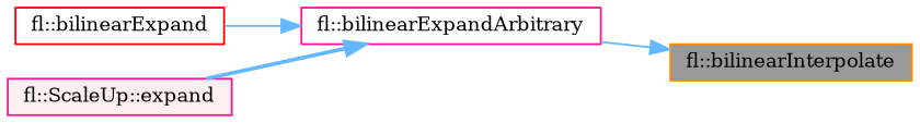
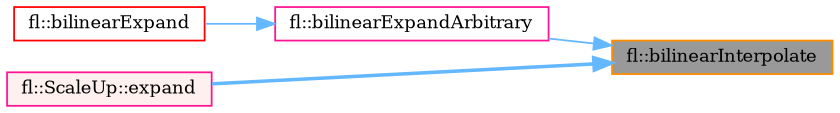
  digraph {
    fontname="DejaVu Serif"
    rankdir=RL
    node [color=deeppink fillcolor=white fontname="DejaVu Serif" fontsize=10 shape=box style=filled]
    edge [color=steelblue1 dir=back fontname="DejaVu Serif" fontsize=10 labelfontname=Helvetica labelfontsize=10 style=solid]
    n1 [color=darkorange fillcolor=grey60 fontcolor=black height=0.2 label="fl::bilinearInterpolate" width=0.4]
    n2 [height=0.2 label="fl::bilinearExpandArbitrary" width=0.4]
    n3 [color=red height=0.2 label="fl::bilinearExpand" width=0.4]
    n4 [fillcolor="#FFF0F0" height=0.2 label="fl::ScaleUp::expand" width=0.4]
    n1 -> n2
    n2 -> n3
-   n2 -> n4 [style=bold]
+   n1 -> n4 [style=bold]
  }
